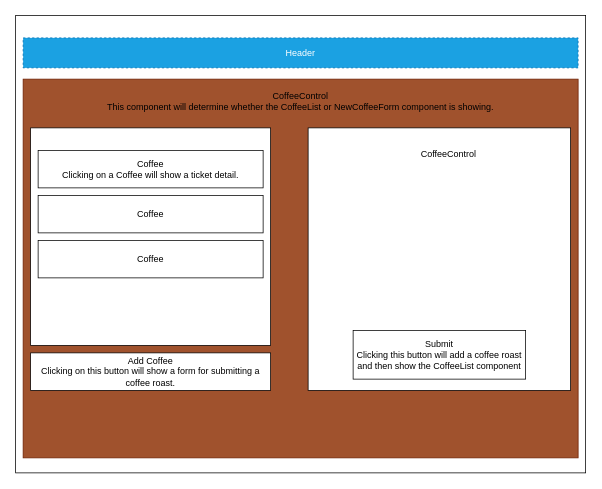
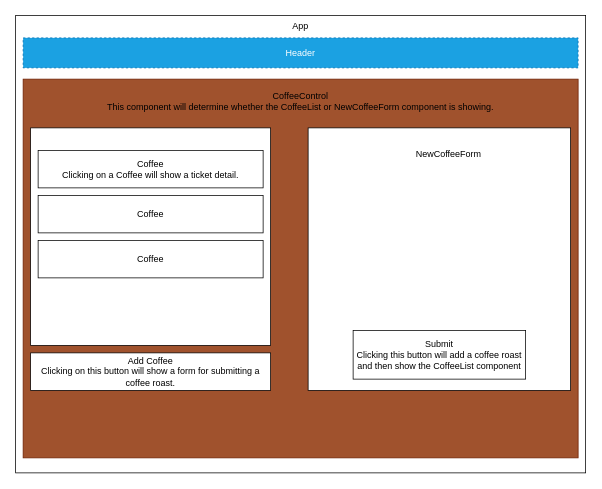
  <mxCell id="0" />
  <mxCell id="1" parent="0" />
  <mxCell id="2" value="" style="rounded=0;whiteSpace=wrap;html=1;" parent="1" vertex="1"><mxGeometry x="40" y="140" width="720" height="460" as="geometry" /></mxCell>
  <mxCell id="3" value="" style="rounded=0;whiteSpace=wrap;html=1;" parent="1" vertex="1"><mxGeometry x="20" width="760" height="610" as="geometry" y="20" /></mxCell>
  <mxCell id="4" value="Header" style="rounded=0;whiteSpace=wrap;html=1;fillColor=#1ba1e2;fontColor=#ffffff;strokeColor=#006EAF;dashed=1;" parent="1" vertex="1"><mxGeometry x="30" y="50" width="740" height="40" as="geometry" /></mxCell>
  <mxCell id="5" value="" style="rounded=0;whiteSpace=wrap;html=1;fillColor=#a0522d;fontColor=#ffffff;strokeColor=#6D1F00;" parent="1" vertex="1"><mxGeometry x="30" y="105" width="740" height="505" as="geometry" /></mxCell>
  <mxCell id="6" value="" style="rounded=0;whiteSpace=wrap;html=1;" parent="1" vertex="1"><mxGeometry x="40" y="170" width="320" height="290" as="geometry" /></mxCell>
  <mxCell id="7" value="Coffee&lt;br&gt;Clicking on a Coffee will show a ticket detail." style="rounded=0;whiteSpace=wrap;html=1;" parent="1" vertex="1"><mxGeometry x="50" y="200" width="300" height="50" as="geometry" /></mxCell>
  <mxCell id="8" value="Coffee" style="rounded=0;whiteSpace=wrap;html=1;" parent="1" vertex="1"><mxGeometry x="50" y="260" width="300" height="50" as="geometry" /></mxCell>
  <mxCell id="9" value="Coffee" style="rounded=0;whiteSpace=wrap;html=1;" parent="1" vertex="1"><mxGeometry x="50" y="320" width="300" height="50" as="geometry" /></mxCell>
  <mxCell id="10" value="Add Coffee&lt;br&gt;Clicking on this button will show a form for submitting a coffee roast." style="rounded=0;whiteSpace=wrap;html=1;" parent="1" vertex="1"><mxGeometry x="40" y="470" width="320" height="50" as="geometry" /></mxCell>
+ <mxCell id="11" value="App" style="text;html=1;strokeColor=none;fillColor=none;align=center;verticalAlign=middle;whiteSpace=wrap;rounded=0;" parent="1" vertex="1"><mxGeometry x="370" width="60" height="30" as="geometry" y="20" /></mxCell>
  <mxCell id="12" value="" style="rounded=0;whiteSpace=wrap;html=1;" parent="1" vertex="1"><mxGeometry x="410" y="170" width="350" height="350" as="geometry" /></mxCell>
  <mxCell id="13" value="CoffeeControl&lt;br&gt;This component will determine whether the CoffeeList or NewCoffeeForm component is showing." style="text;html=1;strokeColor=none;fillColor=none;align=center;verticalAlign=middle;whiteSpace=wrap;rounded=0;" parent="1" vertex="1"><mxGeometry x="40" y="120" width="720" height="30" as="geometry" /></mxCell>
  <mxCell id="14" value="Submit&lt;br&gt;Clicking this button will add a coffee roast and then show the CoffeeList component" style="rounded=0;whiteSpace=wrap;html=1;" parent="1" vertex="1"><mxGeometry x="470" y="440" width="230" height="65" as="geometry" /></mxCell>
- <mxCell id="15" value="CoffeeControl" style="text;html=1;strokeColor=none;fillColor=none;align=center;verticalAlign=middle;whiteSpace=wrap;rounded=0;" parent="1" vertex="1"><mxGeometry x="530" y="190" width="135" height="30" as="geometry" /></mxCell>
+ <mxCell id="15" value="NewCoffeeForm" style="text;html=1;strokeColor=none;fillColor=none;align=center;verticalAlign=middle;whiteSpace=wrap;rounded=0;" parent="1" vertex="1"><mxGeometry x="530" y="190" width="135" height="30" as="geometry" /></mxCell>
